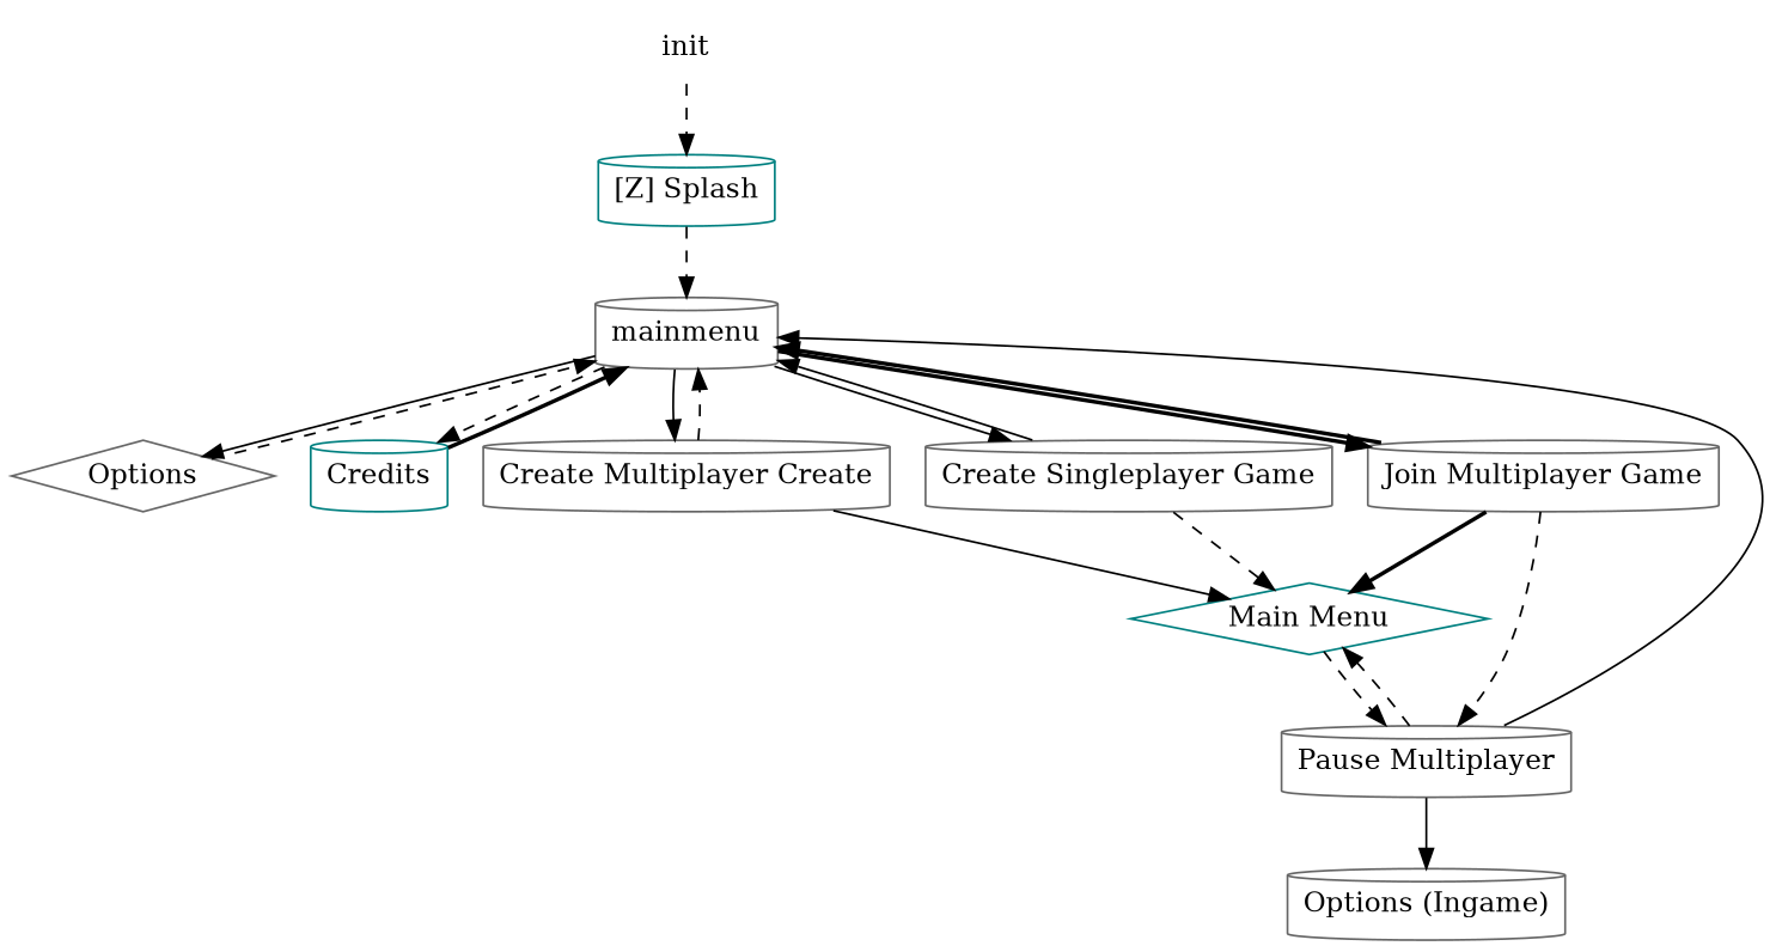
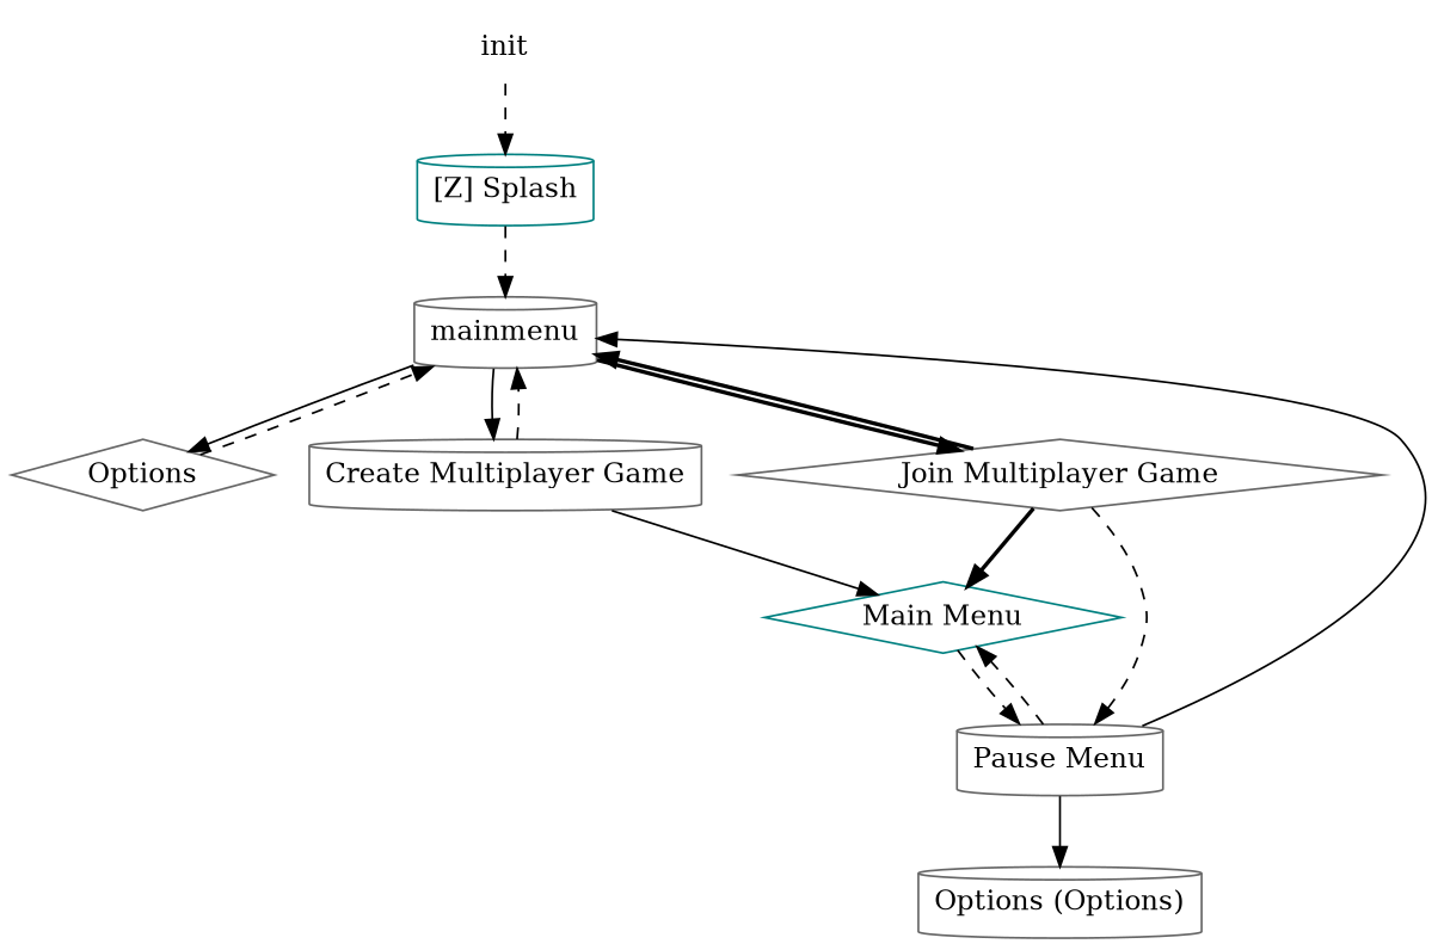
  digraph {
    rankdir=TB
    node [color=gray40 shape=cylinder]
    edge [style=dashed]
    init [color=teal shape=none]
    n2 [color=teal label="[Z] Splash"]
    mainmenu
    n4 [label=Options shape=diamond]
-   n5 [color=teal label=Credits]
-   n6 [label="Create Multiplayer Create"]
-   n7 [label="Join Multiplayer Game"]
-   n8 [label="Create Singleplayer Game"]
+   n6 [label="Create Multiplayer Game"]
+   n7 [label="Join Multiplayer Game" shape=diamond]
    n9 [color=teal label="Main Menu" shape=diamond]
-   n10 [label="Pause Multiplayer"]
-   n11 [label="Options (Ingame)"]
+   n10 [label="Pause Menu"]
+   n11 [label="Options (Options)"]
    init -> n2
    n2 -> mainmenu
    mainmenu -> n4 [style=solid]
-   mainmenu -> n5
    mainmenu -> n6 [style=solid]
    mainmenu -> n7 [style=bold]
-   mainmenu -> n8 [style=solid]
    n4 -> mainmenu
-   n5 -> mainmenu [style=bold]
    n6 -> mainmenu
    n6 -> n9 [style=solid]
    n7 -> mainmenu [style=bold]
    n7 -> n9 [style=bold]
    n7 -> n10
-   n8 -> mainmenu [style=solid]
-   n8 -> n9
    n9 -> n10
    n10 -> mainmenu [style=solid]
    n10 -> n9
    n10 -> n11 [style=solid]
  }
